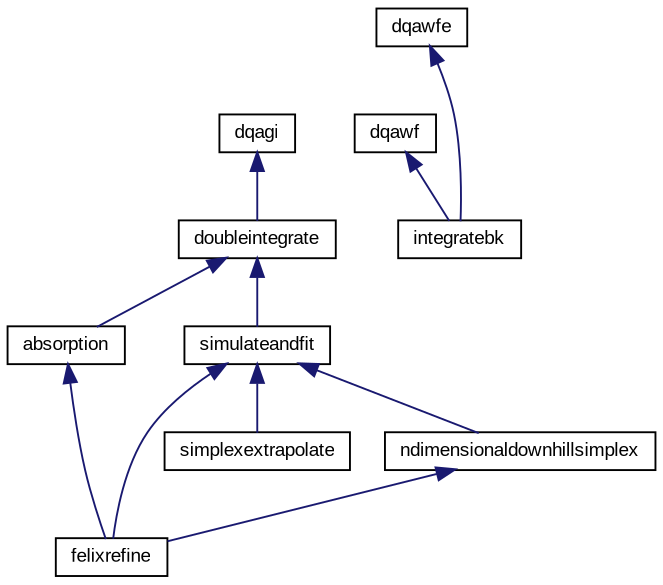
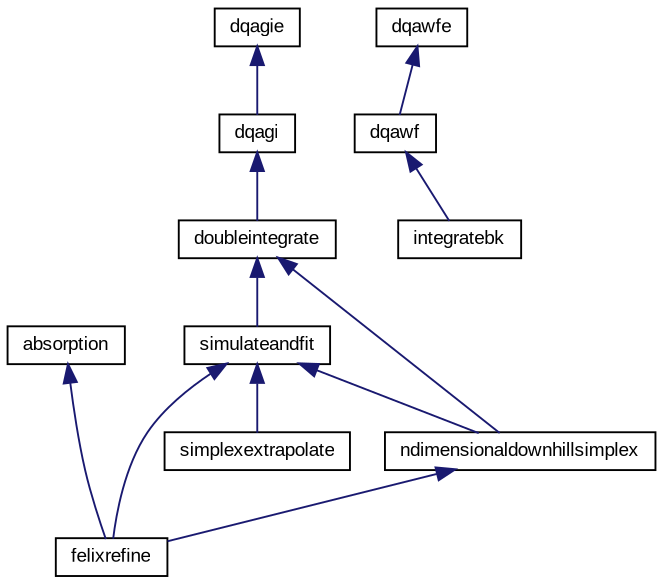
  digraph {
    fontname="Liberation Sans"
    rankdir=TB
    node [color=black fillcolor=white fontname="Liberation Sans" fontsize=10 shape=record style=filled]
    edge [color=midnightblue dir=back fontname="Liberation Sans" fontsize=10 labelfontname=Helvetica labelfontsize=10 style=solid]
+   n1 [height=0.2 label=dqagie width=0.4]
    n2 [height=0.2 label=dqagi width=0.4]
    n3 [height=0.2 label=doubleintegrate width=0.4]
    n4 [height=0.2 label=dqawfe width=0.4]
    n5 [height=0.2 label=dqawf width=0.4]
    n6 [height=0.2 label=absorption width=0.4]
    n7 [height=0.2 label=simulateandfit width=0.4]
    n8 [height=0.2 label=integratebk width=0.4]
    n9 [height=0.2 label=felixrefine width=0.4]
    n10 [height=0.2 label=ndimensionaldownhillsimplex width=0.4]
    n11 [height=0.2 label=simplexextrapolate width=0.4]
+   n1 -> n2
    n2 -> n3
-   n3 -> n6
+   n3 -> n10
    n3 -> n7
-   n4 -> n8
+   n4 -> n5
    n5 -> n8
    n6 -> n9
    n7 -> n9
    n7 -> n10
    n7 -> n11
    n10 -> n9
  }
